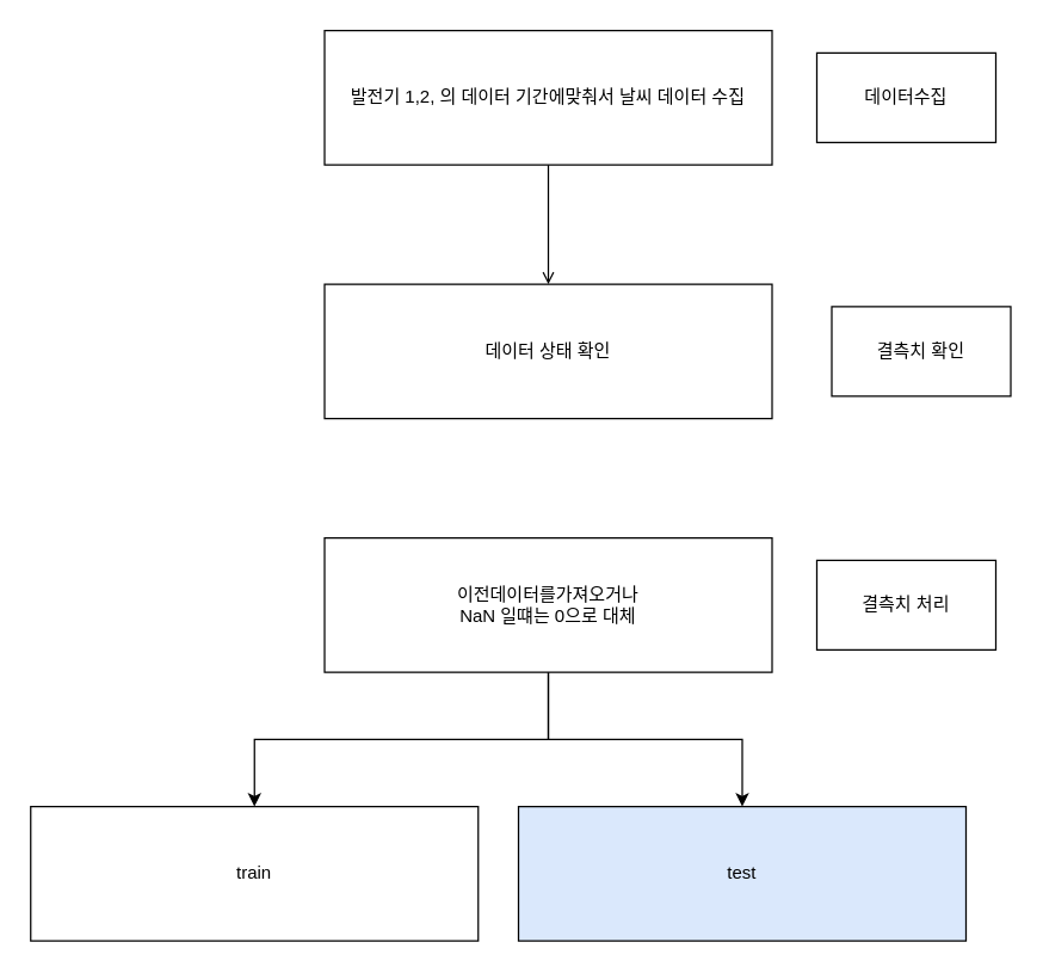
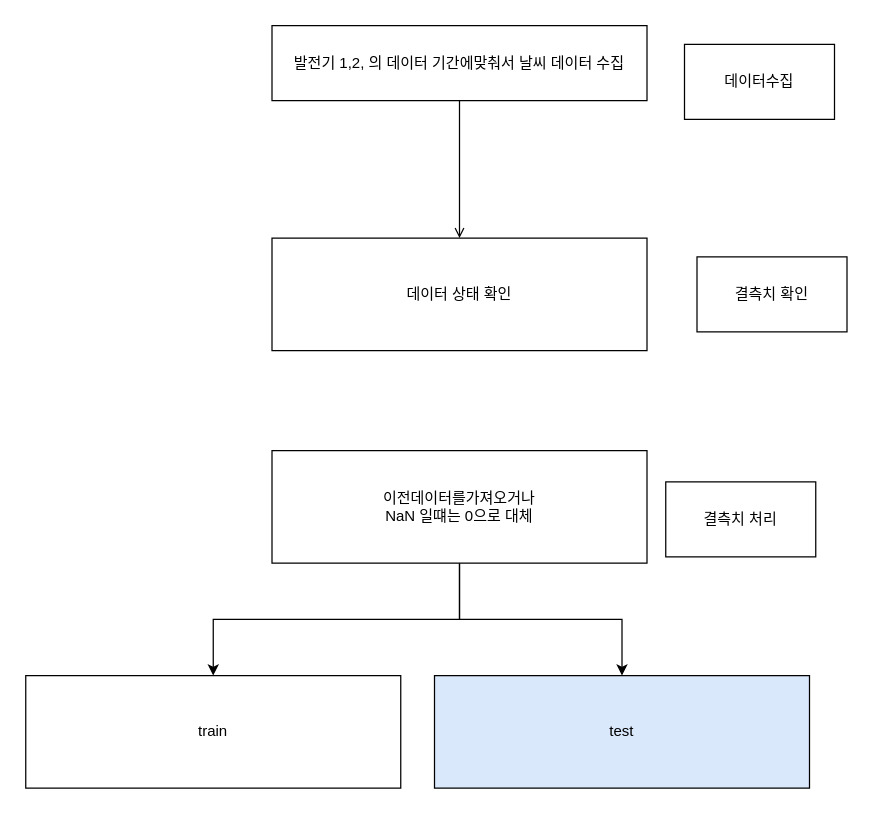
  <mxCell id="0" />
  <mxCell id="1" parent="0" />
  <mxCell id="2" value="" style="edgeStyle=orthogonalEdgeStyle;rounded=0;orthogonalLoop=1;jettySize=auto;html=1;endArrow=open;" edge="1" parent="1" source="3" target="5"><mxGeometry relative="1" as="geometry" /></mxCell>
- <mxCell id="3" value="발전기 1,2, 의 데이터 기간에맞춰서 날씨 데이터 수집" style="rounded=0;whiteSpace=wrap;html=1;" vertex="1" parent="1"><mxGeometry x="217" y="20" width="300" height="90" as="geometry" /></mxCell>
+ <mxCell id="3" value="발전기 1,2, 의 데이터 기간에맞춰서 날씨 데이터 수집" style="rounded=0;whiteSpace=wrap;html=1;" vertex="1" parent="1"><mxGeometry x="217" y="20" width="300" height="60" as="geometry" /></mxCell>
  <mxCell id="4" value="데이터수집" style="rounded=0;whiteSpace=wrap;html=1;" vertex="1" parent="1"><mxGeometry x="547" y="35" width="120" height="60" as="geometry" /></mxCell>
  <mxCell id="5" value="데이터 상태 확인" style="rounded=0;whiteSpace=wrap;html=1;" vertex="1" parent="1"><mxGeometry x="217" y="190" width="300" height="90" as="geometry" /></mxCell>
  <mxCell id="6" value="결측치 확인" style="rounded=0;whiteSpace=wrap;html=1;" vertex="1" parent="1"><mxGeometry x="557" y="205" width="120" height="60" as="geometry" /></mxCell>
  <mxCell id="7" value="" style="edgeStyle=orthogonalEdgeStyle;rounded=0;orthogonalLoop=1;jettySize=auto;html=1;" edge="1" parent="1" source="9" target="11"><mxGeometry relative="1" as="geometry" /></mxCell>
  <mxCell id="8" value="" style="edgeStyle=orthogonalEdgeStyle;rounded=0;orthogonalLoop=1;jettySize=auto;html=1;" edge="1" parent="1" source="9" target="12"><mxGeometry relative="1" as="geometry" /></mxCell>
  <mxCell id="9" value="이전데이터를가져오거나&lt;br&gt;NaN 일떄는 0으로 대체" style="rounded=0;whiteSpace=wrap;html=1;" vertex="1" parent="1"><mxGeometry x="217" y="360" width="300" height="90" as="geometry" /></mxCell>
- <mxCell id="10" value="결측치 처리" style="rounded=0;whiteSpace=wrap;html=1;" vertex="1" parent="1"><mxGeometry x="547" y="375" width="120" height="60" as="geometry" /></mxCell>
+ <mxCell id="10" value="결측치 처리" style="rounded=0;whiteSpace=wrap;html=1;" vertex="1" parent="1"><mxGeometry x="532" y="385" width="120" height="60" as="geometry" /></mxCell>
  <mxCell id="11" value="train" style="rounded=0;whiteSpace=wrap;html=1;" vertex="1" parent="1"><mxGeometry x="20" y="540" width="300" height="90" as="geometry" /></mxCell>
  <mxCell id="12" value="test" style="rounded=0;whiteSpace=wrap;html=1;fillColor=#dae8fc;" vertex="1" parent="1"><mxGeometry x="347" y="540" width="300" height="90" as="geometry" /></mxCell>
